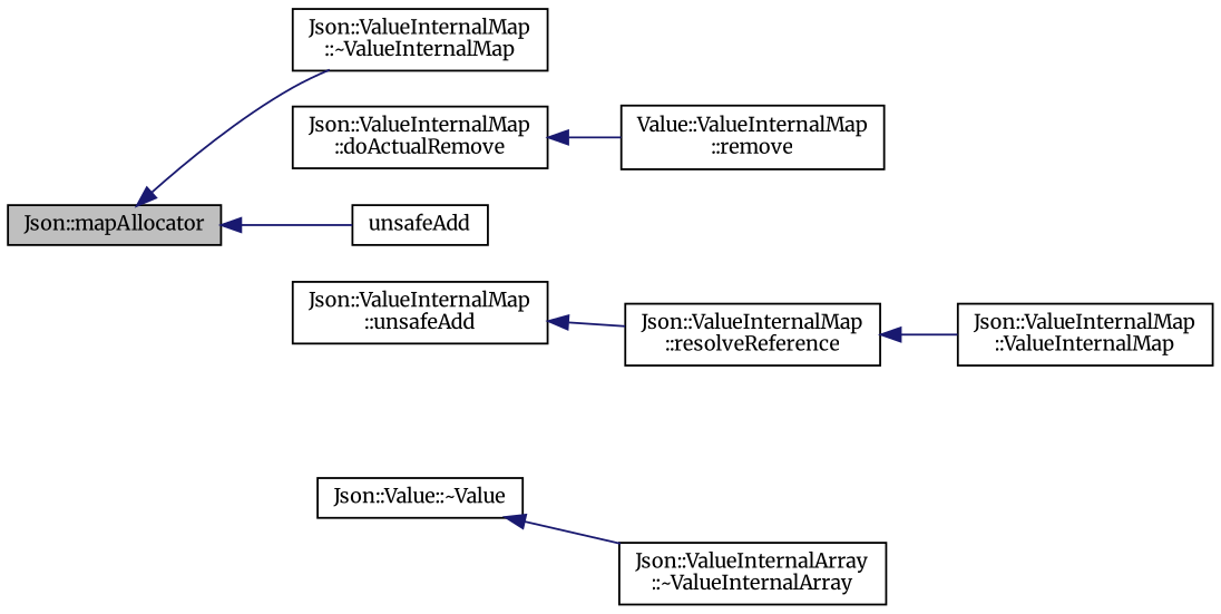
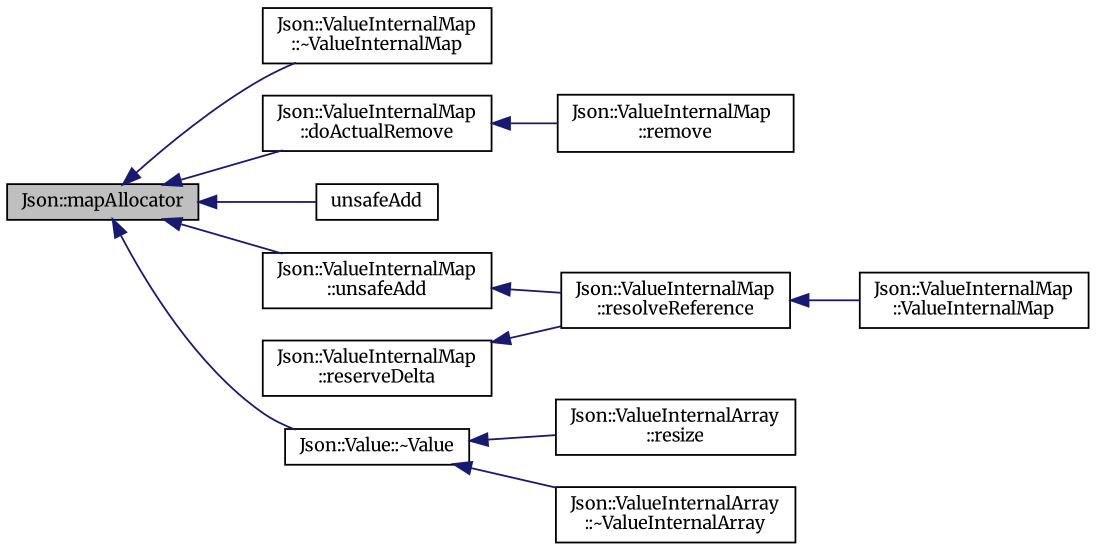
  digraph {
    fontname=Merriweather
    rankdir=LR
    node [color=black fillcolor=white fontname=Merriweather fontsize=10 shape=record style=filled]
    edge [color=midnightblue dir=back fontname=Merriweather fontsize=10 labelfontname=FreeSans labelfontsize=10 style=solid]
    n1 [fillcolor=grey75 fontcolor=black height=0.2 label="Json::mapAllocator" width=0.4]
    n2 [height=0.2 label="Json::ValueInternalMap\l::doActualRemove" width=0.4]
    n3 [height=0.2 label=unsafeAdd width=0.4]
    n4 [height=0.2 label="Json::ValueInternalMap\l::unsafeAdd" width=0.4]
    n5 [height=0.2 label="Json::Value::~Value" width=0.4]
    n6 [height=0.2 label="Json::ValueInternalMap\l::~ValueInternalMap" width=0.4]
-   n7 [height=0.2 label="Value::ValueInternalMap\l::remove" width=0.4]
+   n7 [height=0.2 label="Json::ValueInternalMap\l::remove" width=0.4]
    n8 [height=0.2 label="Json::ValueInternalMap\l::resolveReference" width=0.4]
    n9 [height=0.2 label="Json::ValueInternalArray\l::~ValueInternalArray" width=0.4]
+   n10 [height=0.2 label="Json::ValueInternalArray\l::resize" width=0.4]
    n11 [height=0.2 label="Json::ValueInternalMap\l::ValueInternalMap" width=0.4]
+   n12 [height=0.2 label="Json::ValueInternalMap\l::reserveDelta" width=0.4]
+   n1 -> n2
    n1 -> n3
+   n1 -> n4
+   n1 -> n5
    n1 -> n6
    n2 -> n7
    n4 -> n8
    n5 -> n9
+   n5 -> n10
    n8 -> n11
+   n12 -> n8
  }
